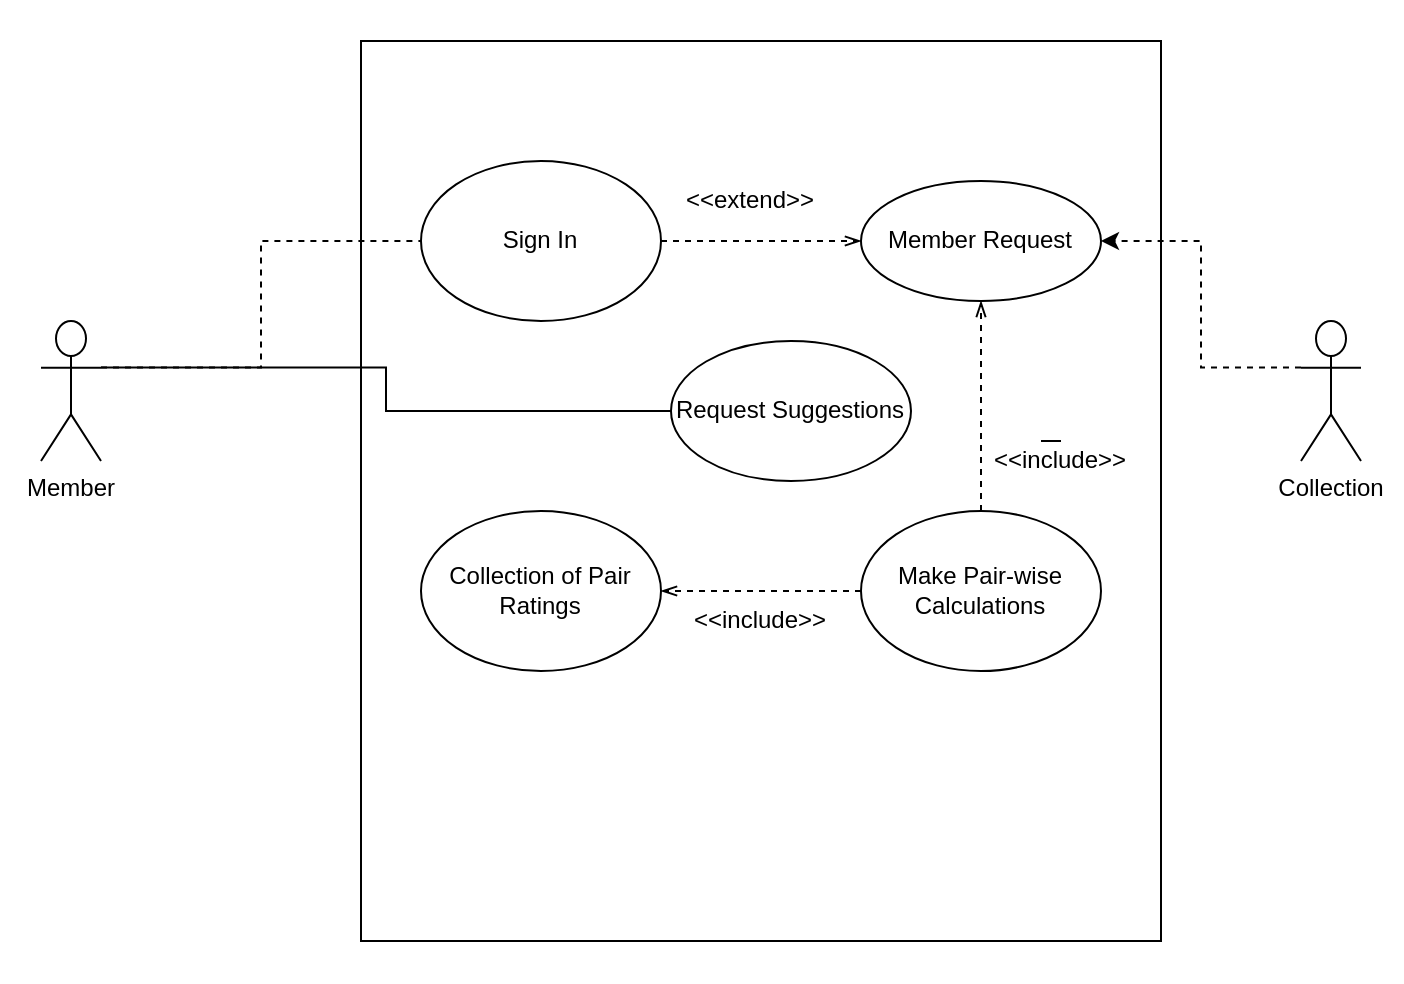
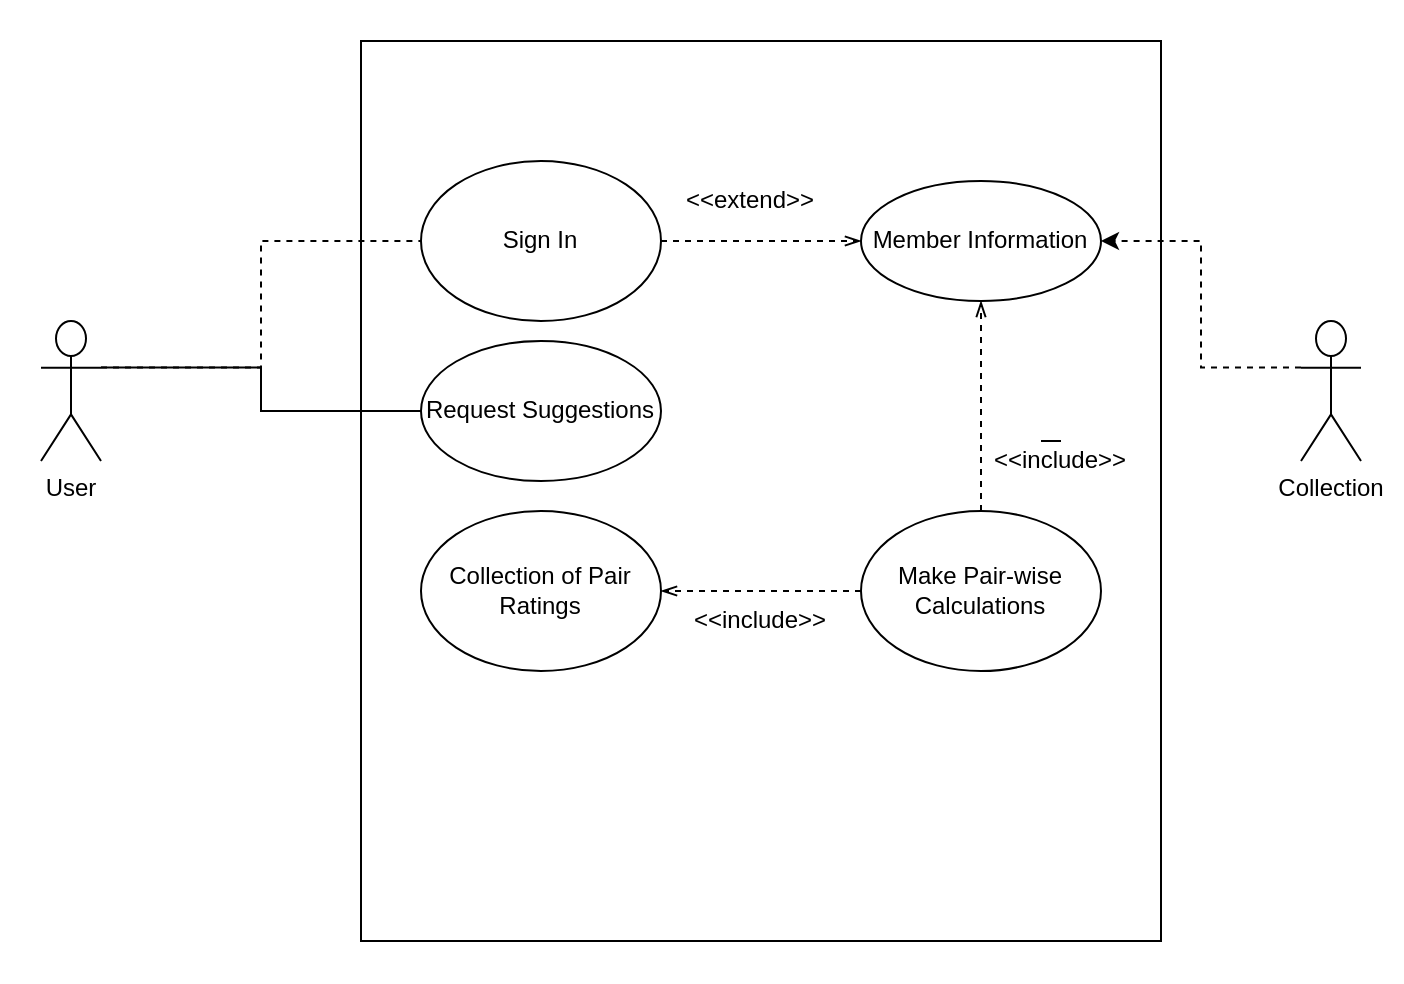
  <mxCell id="0" />
  <mxCell id="1" parent="0" />
  <mxCell id="2" value="" style="rounded=0;whiteSpace=wrap;html=1;" parent="1" vertex="1"><mxGeometry x="180" y="20" width="400" height="450" as="geometry" /></mxCell>
  <mxCell id="3" style="edgeStyle=orthogonalEdgeStyle;rounded=0;orthogonalLoop=1;jettySize=auto;html=1;exitX=1;exitY=0.333;exitDx=0;exitDy=0;exitPerimeter=0;entryX=0;entryY=0.5;entryDx=0;entryDy=0;endArrow=none;endFill=0;" parent="1" source="5" target="6" edge="1"><mxGeometry relative="1" as="geometry" /></mxCell>
  <mxCell id="4" style="edgeStyle=orthogonalEdgeStyle;rounded=0;orthogonalLoop=1;jettySize=auto;html=1;exitX=1;exitY=0.333;exitDx=0;exitDy=0;exitPerimeter=0;entryX=0;entryY=0.5;entryDx=0;entryDy=0;startArrow=none;startFill=0;endArrow=none;endFill=0;dashed=1;" parent="1" source="5" target="16" edge="1"><mxGeometry relative="1" as="geometry" /></mxCell>
- <mxCell id="5" value="Member" style="shape=umlActor;verticalLabelPosition=bottom;verticalAlign=top;html=1;outlineConnect=0;" parent="1" vertex="1"><mxGeometry x="20" y="160" width="30" height="70" as="geometry" /></mxCell>
- <mxCell id="6" value="Request Suggestions" style="ellipse;whiteSpace=wrap;html=1;" parent="1" vertex="1"><mxGeometry x="335" y="170" width="120" height="70" as="geometry" /></mxCell>
- <mxCell id="7" value="Member Request" style="ellipse;whiteSpace=wrap;html=1;" parent="1" vertex="1"><mxGeometry x="430" y="90" width="120" height="60" as="geometry" /></mxCell>
+ <mxCell id="5" value="User" style="shape=umlActor;verticalLabelPosition=bottom;verticalAlign=top;html=1;outlineConnect=0;" parent="1" vertex="1"><mxGeometry x="20" y="160" width="30" height="70" as="geometry" /></mxCell>
+ <mxCell id="6" value="Request Suggestions" style="ellipse;whiteSpace=wrap;html=1;" parent="1" vertex="1"><mxGeometry x="210" y="170" width="120" height="70" as="geometry" /></mxCell>
+ <mxCell id="7" value="Member Information" style="ellipse;whiteSpace=wrap;html=1;" parent="1" vertex="1"><mxGeometry x="430" y="90" width="120" height="60" as="geometry" /></mxCell>
  <mxCell id="8" style="edgeStyle=orthogonalEdgeStyle;rounded=0;orthogonalLoop=1;jettySize=auto;html=1;exitX=0;exitY=0.5;exitDx=0;exitDy=0;entryX=1;entryY=0.5;entryDx=0;entryDy=0;endArrow=openThin;endFill=0;startArrow=none;startFill=0;dashed=1;" parent="1" source="10" target="11" edge="1"><mxGeometry relative="1" as="geometry" /></mxCell>
  <mxCell id="9" style="edgeStyle=orthogonalEdgeStyle;rounded=0;orthogonalLoop=1;jettySize=auto;html=1;exitX=0.5;exitY=0;exitDx=0;exitDy=0;dashed=1;startArrow=none;startFill=0;endArrow=openThin;endFill=0;" parent="1" source="10" target="7" edge="1"><mxGeometry relative="1" as="geometry" /></mxCell>
  <mxCell id="10" value="Make Pair-wise Calculations" style="ellipse;whiteSpace=wrap;html=1;" parent="1" vertex="1"><mxGeometry x="430" y="255" width="120" height="80" as="geometry" /></mxCell>
  <mxCell id="11" value="Collection of Pair Ratings" style="ellipse;whiteSpace=wrap;html=1;" parent="1" vertex="1"><mxGeometry x="210" y="255" width="120" height="80" as="geometry" /></mxCell>
  <mxCell id="12" value="&amp;lt;&amp;lt;include&amp;gt;&amp;gt;" style="text;html=1;strokeColor=none;fillColor=none;align=center;verticalAlign=middle;whiteSpace=wrap;rounded=0;" parent="1" vertex="1"><mxGeometry x="360" y="300" width="40" height="20" as="geometry" /></mxCell>
  <mxCell id="13" value="&amp;lt;&amp;lt;include&amp;gt;&amp;gt;" style="text;html=1;strokeColor=none;fillColor=none;align=center;verticalAlign=middle;whiteSpace=wrap;rounded=0;" parent="1" vertex="1"><mxGeometry x="510" y="220" width="40" height="20" as="geometry" /></mxCell>
  <mxCell id="14" style="edgeStyle=orthogonalEdgeStyle;rounded=0;orthogonalLoop=1;jettySize=auto;html=1;exitX=0.5;exitY=1;exitDx=0;exitDy=0;" parent="1" edge="1"><mxGeometry relative="1" as="geometry"><mxPoint x="530" y="290" as="sourcePoint" /><mxPoint x="530" y="290" as="targetPoint" /></mxGeometry></mxCell>
  <mxCell id="15" style="edgeStyle=orthogonalEdgeStyle;rounded=0;orthogonalLoop=1;jettySize=auto;html=1;exitX=1;exitY=0.5;exitDx=0;exitDy=0;entryX=0;entryY=0.5;entryDx=0;entryDy=0;startArrow=none;startFill=0;endArrow=openThin;endFill=0;dashed=1;" parent="1" source="16" target="7" edge="1"><mxGeometry relative="1" as="geometry"><Array as="points"><mxPoint x="390" y="120" /><mxPoint x="390" y="120" /></Array></mxGeometry></mxCell>
  <mxCell id="16" value="Sign In" style="ellipse;whiteSpace=wrap;html=1;" parent="1" vertex="1"><mxGeometry x="210" y="80" width="120" height="80" as="geometry" /></mxCell>
  <mxCell id="17" style="edgeStyle=orthogonalEdgeStyle;rounded=0;orthogonalLoop=1;jettySize=auto;html=1;exitX=0.5;exitY=1;exitDx=0;exitDy=0;startArrow=none;startFill=0;endArrow=none;endFill=0;" parent="1" source="13" target="13" edge="1"><mxGeometry relative="1" as="geometry" /></mxCell>
  <mxCell id="18" style="edgeStyle=orthogonalEdgeStyle;rounded=0;orthogonalLoop=1;jettySize=auto;html=1;exitX=0.5;exitY=0;exitDx=0;exitDy=0;entryX=0.25;entryY=0;entryDx=0;entryDy=0;startArrow=none;startFill=0;endArrow=none;endFill=0;" parent="1" source="13" target="13" edge="1"><mxGeometry relative="1" as="geometry" /></mxCell>
  <mxCell id="19" value="&amp;lt;&amp;lt;extend&amp;gt;&amp;gt;" style="text;html=1;strokeColor=none;fillColor=none;align=center;verticalAlign=middle;whiteSpace=wrap;rounded=0;" parent="1" vertex="1"><mxGeometry x="355" y="90" width="40" height="20" as="geometry" /></mxCell>
  <mxCell id="20" style="edgeStyle=orthogonalEdgeStyle;rounded=0;orthogonalLoop=1;jettySize=auto;html=1;exitX=0;exitY=0.333;exitDx=0;exitDy=0;exitPerimeter=0;entryX=1;entryY=0.5;entryDx=0;entryDy=0;dashed=1;" edge="1" parent="1" source="21" target="7"><mxGeometry relative="1" as="geometry" /></mxCell>
  <mxCell id="21" value="Collection" style="shape=umlActor;verticalLabelPosition=bottom;verticalAlign=top;html=1;outlineConnect=0;" vertex="1" parent="1"><mxGeometry x="650" y="160" width="30" height="70" as="geometry" /></mxCell>
